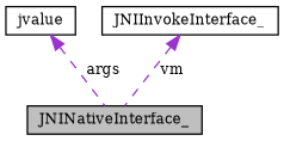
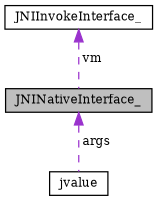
  digraph {
    fontname="DejaVu Serif"
    node [color=black fillcolor=white fontname="DejaVu Serif" fontsize=10 shape=record style=filled]
    edge [color=darkorchid3 dir=back fontname="DejaVu Serif" fontsize=10 labelfontname=Helvetica labelfontsize=10 style=dashed]
    n1 [fillcolor=grey75 fontcolor=black height=0.2 label=JNINativeInterface_ width=0.4]
    n2 [height=0.2 label=jvalue width=0.4]
    n3 [height=0.2 label=JNIInvokeInterface_ width=0.4]
-   n2 -> n1 [label=" args"]
+   n1 -> n2 [label=" args"]
    n3 -> n1 [label=" vm"]
  }
